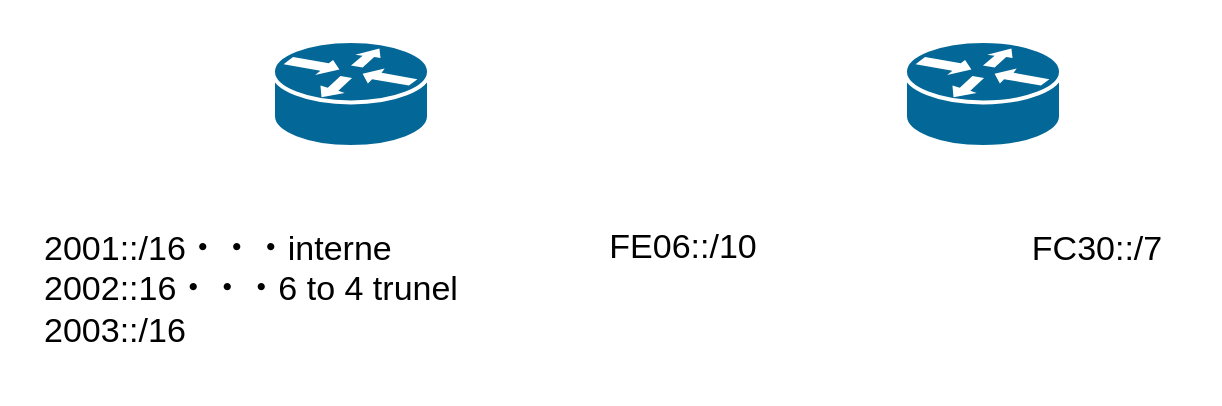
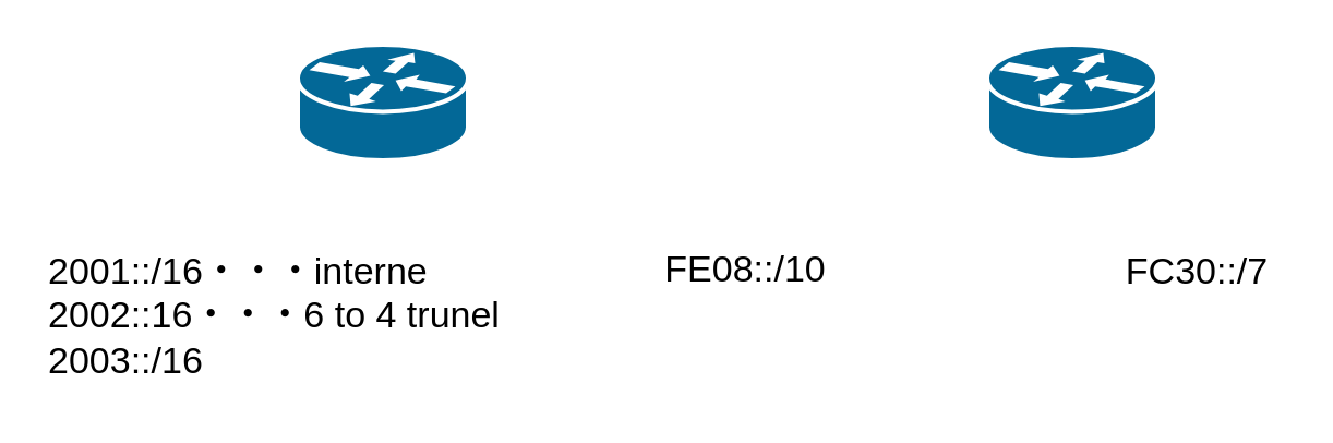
  <mxCell id="0" />
  <mxCell id="1" parent="0" />
  <mxCell id="2" value="" style="shape=mxgraph.cisco.routers.router;sketch=0;html=1;pointerEvents=1;dashed=0;fillColor=#036897;strokeColor=#ffffff;strokeWidth=2;verticalLabelPosition=bottom;verticalAlign=top;align=center;outlineConnect=0;fontFamily=Helvetica;fontSize=11;fontColor=default;" vertex="1" parent="1"><mxGeometry x="136" y="20" width="78" height="53" as="geometry" /></mxCell>
  <mxCell id="3" value="" style="shape=mxgraph.cisco.routers.router;sketch=0;html=1;pointerEvents=1;dashed=0;fillColor=#036897;strokeColor=#ffffff;strokeWidth=2;verticalLabelPosition=bottom;verticalAlign=top;align=center;outlineConnect=0;fontFamily=Helvetica;fontSize=11;fontColor=default;" vertex="1" parent="1"><mxGeometry x="452" y="20" width="78" height="53" as="geometry" /></mxCell>
  <mxCell id="4" value="2001::/16・・・interne&lt;br style=&quot;font-size: 17px;&quot;&gt;2002::16・・・6 to 4 trunel&lt;br&gt;2003::/16" style="text;html=1;align=left;verticalAlign=middle;resizable=0;points=[];autosize=1;strokeColor=none;fillColor=none;fontSize=17;" vertex="1" parent="1"><mxGeometry x="20" y="108" width="225" height="73" as="geometry" /></mxCell>
- <mxCell id="5" value="FE06::/10" style="text;html=1;align=center;verticalAlign=middle;resizable=0;points=[];autosize=1;strokeColor=none;fillColor=none;fontSize=17;fontFamily=Helvetica;fontColor=default;" vertex="1" parent="1"><mxGeometry x="295" y="108" width="92" height="32" as="geometry" /></mxCell>
+ <mxCell id="5" value="FE08::/10" style="text;html=1;align=center;verticalAlign=middle;resizable=0;points=[];autosize=1;strokeColor=none;fillColor=none;fontSize=17;fontFamily=Helvetica;fontColor=default;" vertex="1" parent="1"><mxGeometry x="295" y="108" width="92" height="32" as="geometry" /></mxCell>
  <mxCell id="6" value="FC30::/7" style="text;html=1;align=center;verticalAlign=middle;resizable=0;points=[];autosize=1;strokeColor=none;fillColor=none;fontSize=17;fontFamily=Helvetica;fontColor=default;" vertex="1" parent="1"><mxGeometry x="506" y="109" width="83" height="32" as="geometry" /></mxCell>
